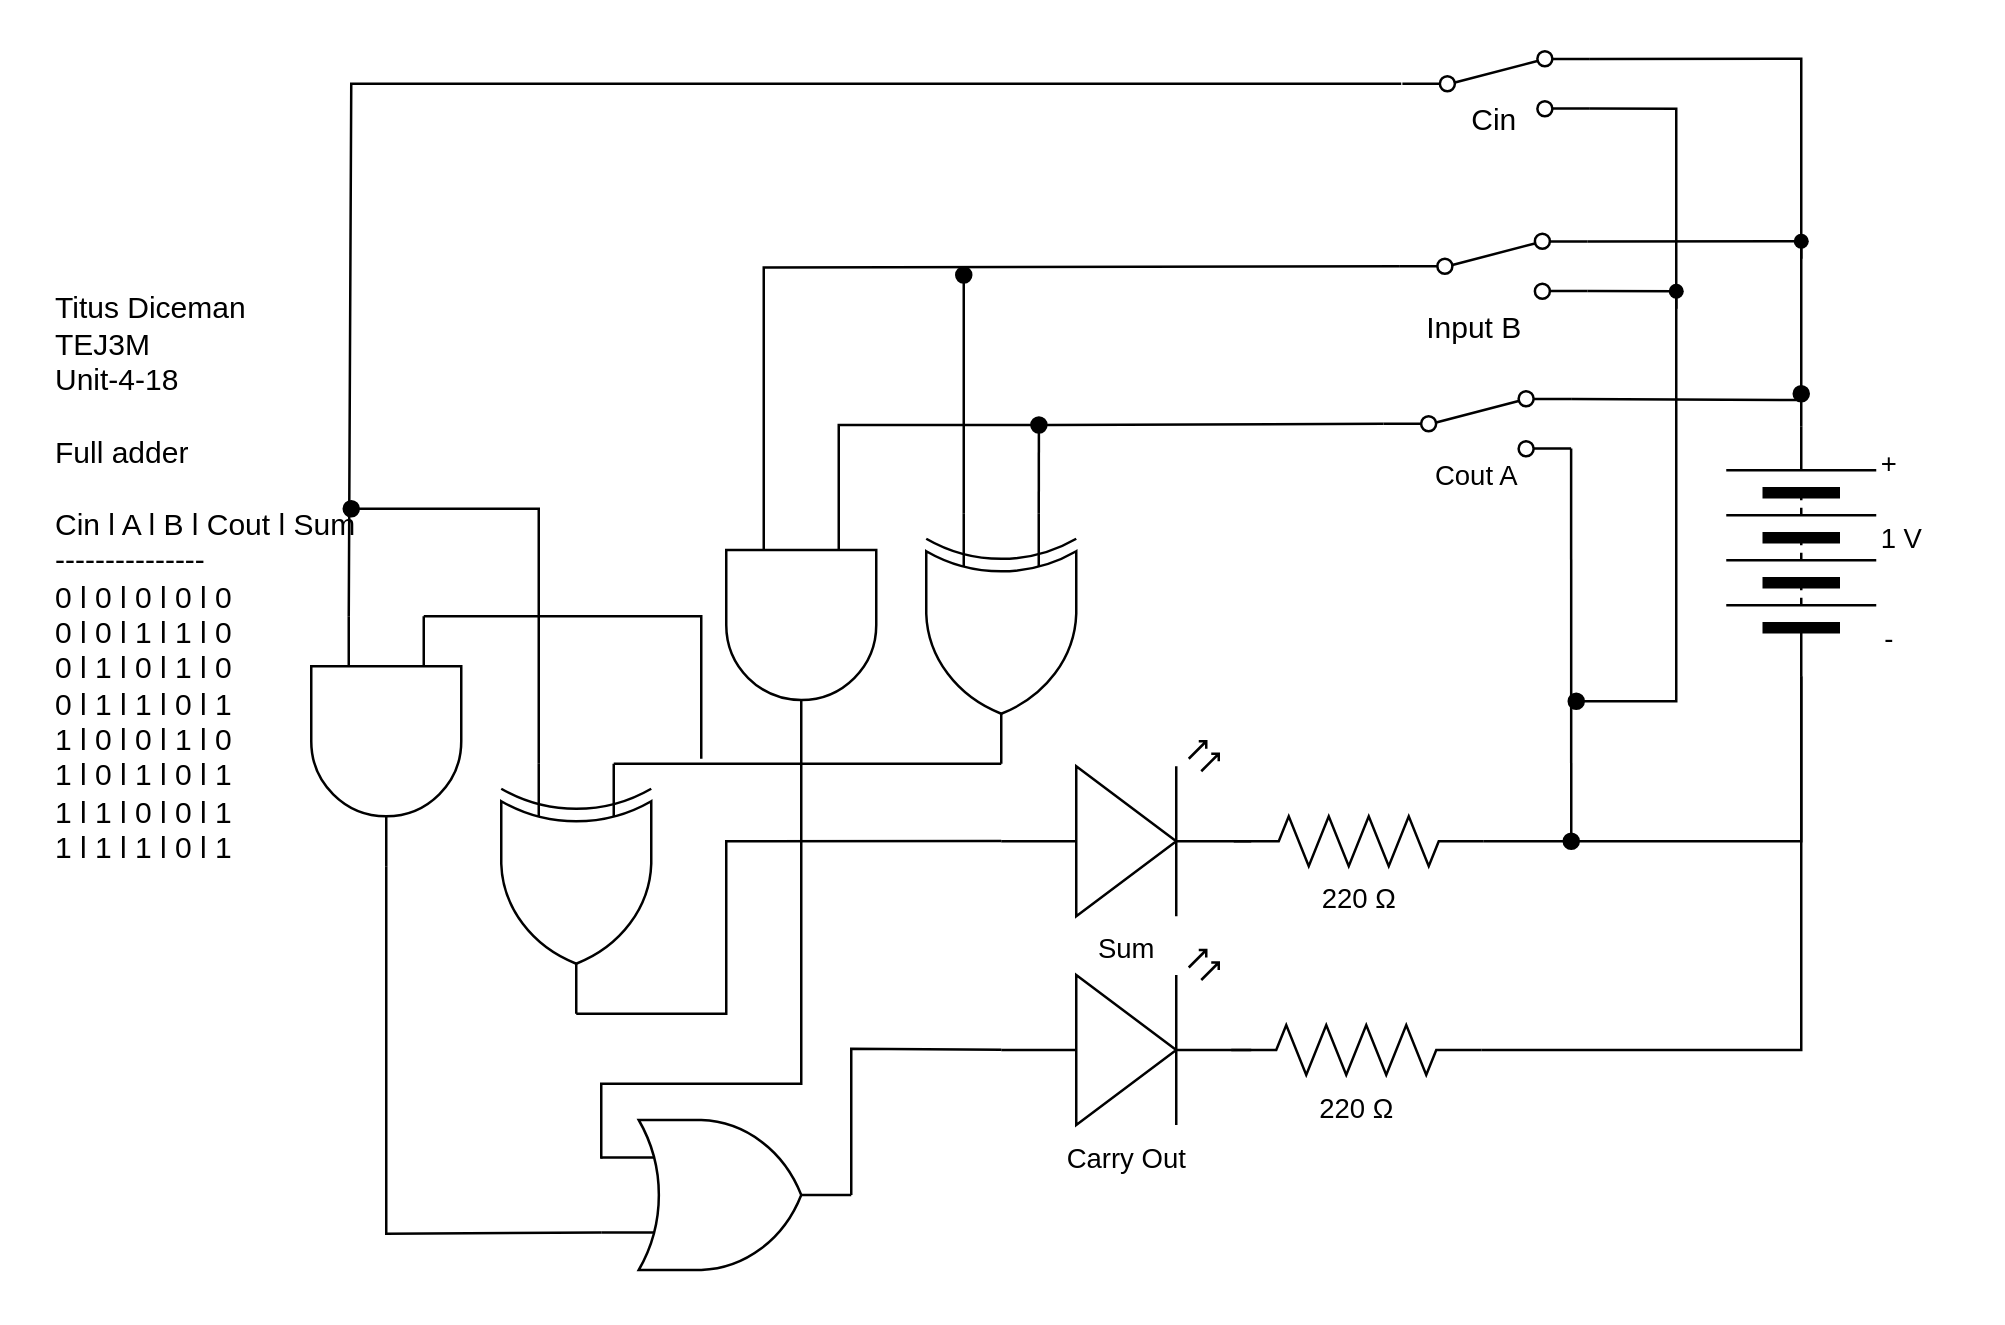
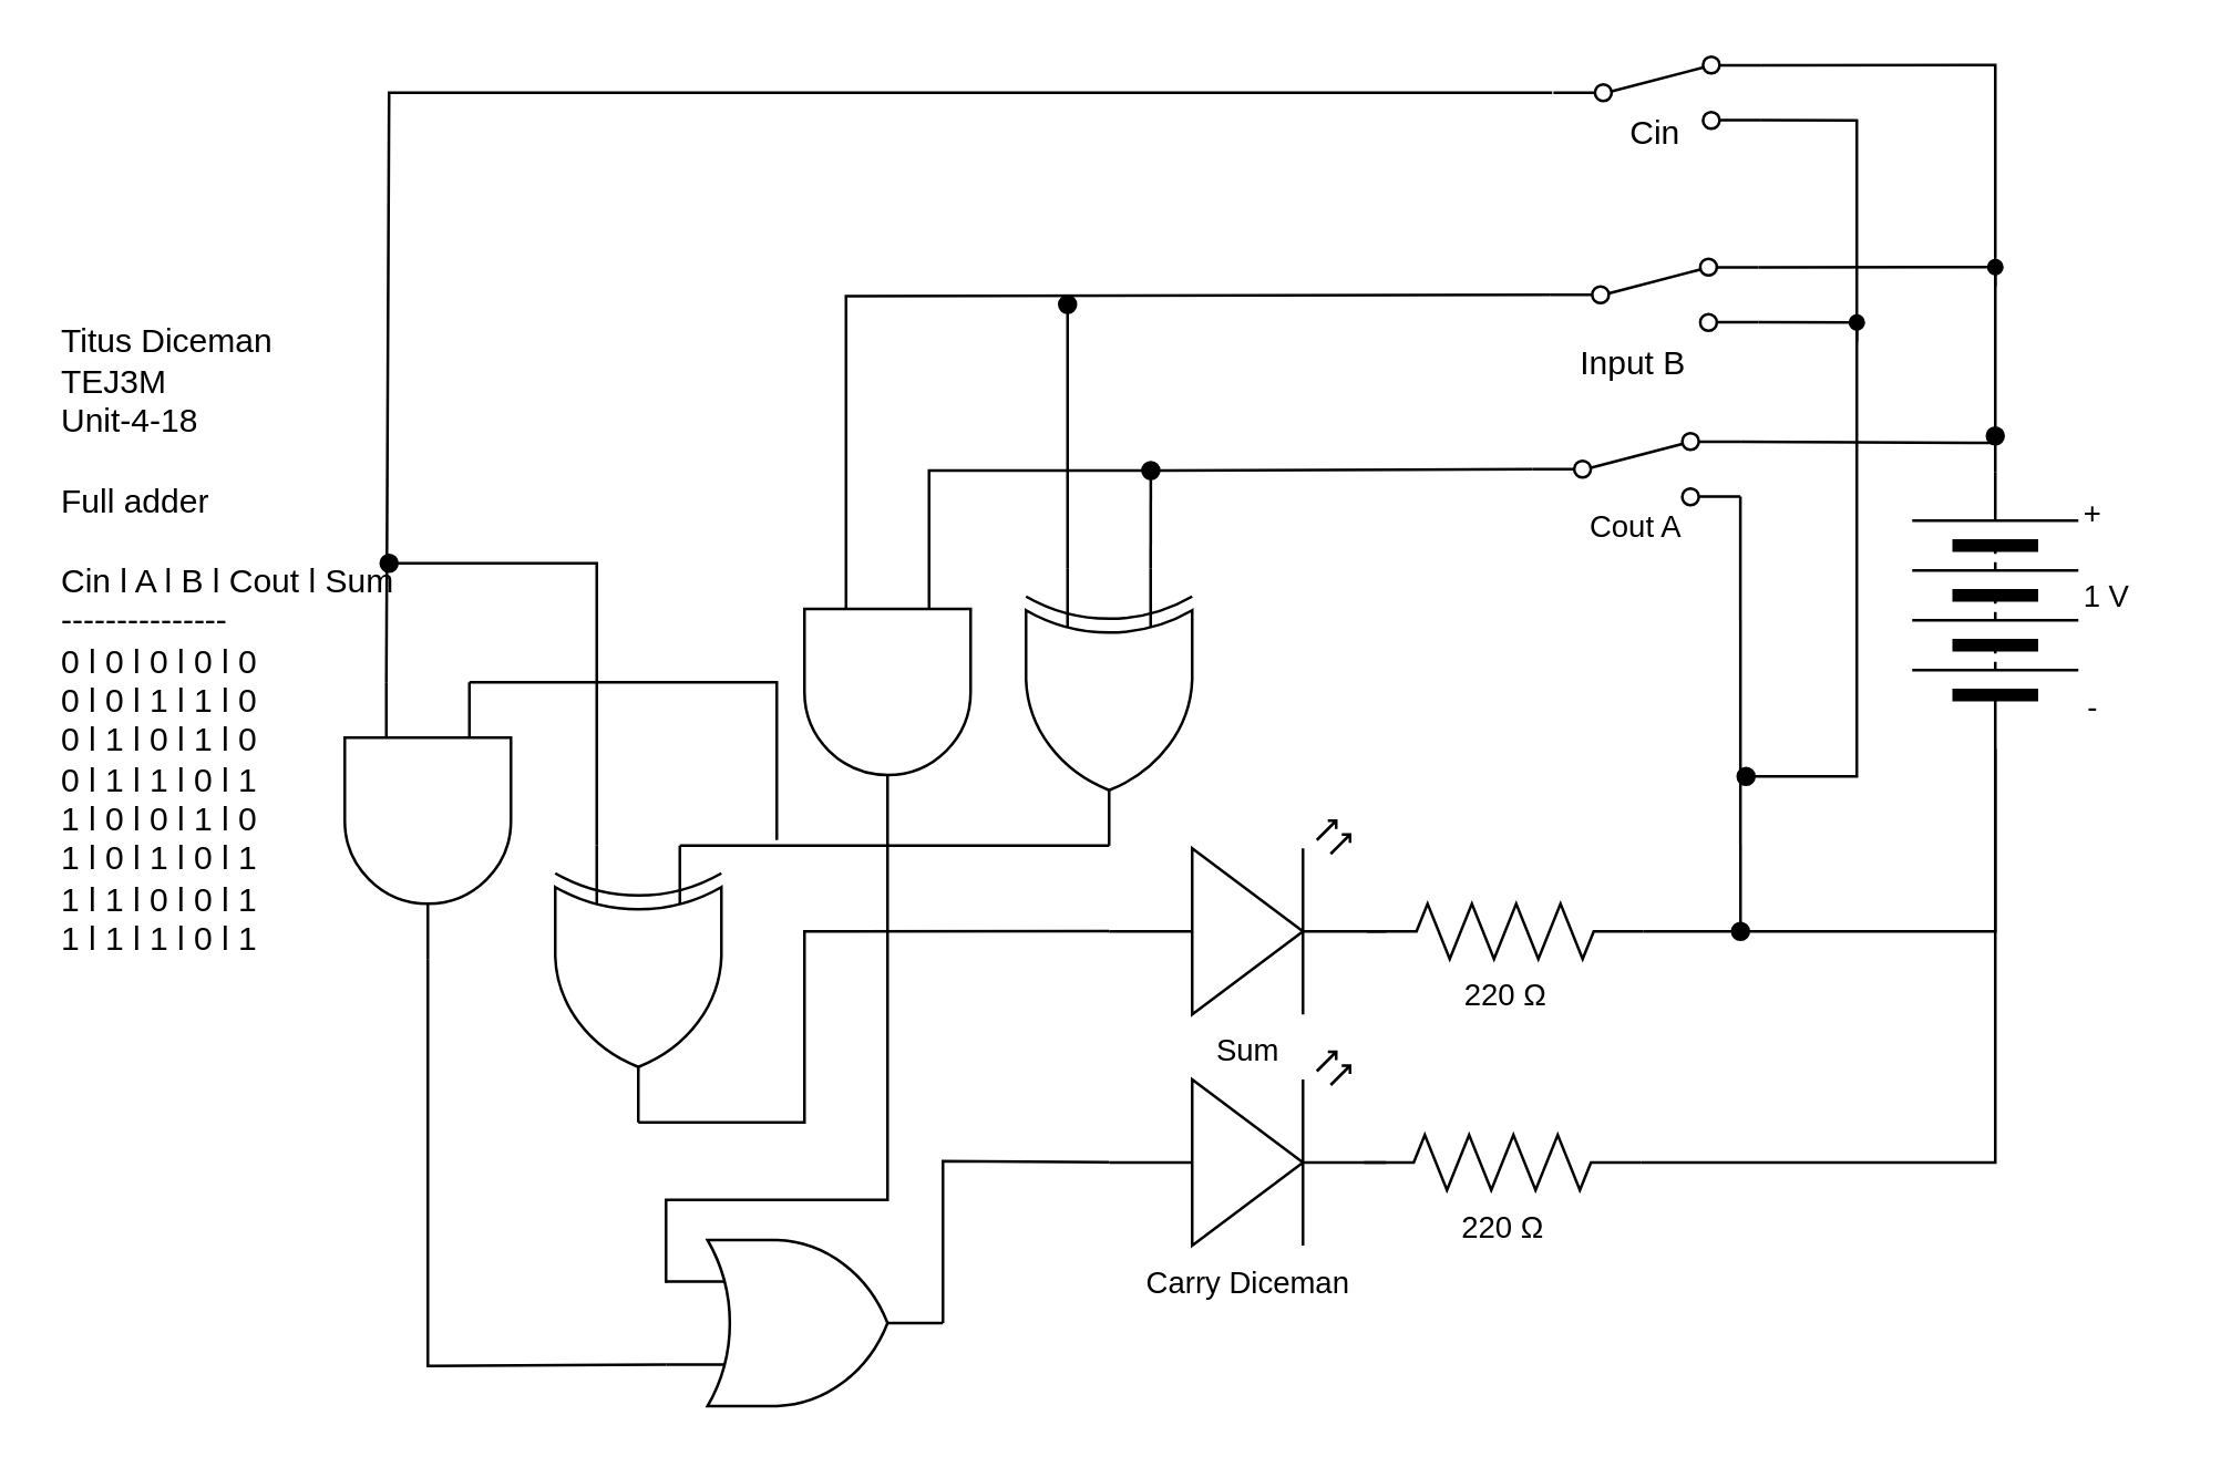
  <mxCell id="0" />
  <mxCell id="1" parent="0" />
  <mxCell id="2" value="Titus Diceman&amp;nbsp;&lt;br&gt;TEJ3M&lt;br&gt;Unit-4-18&lt;br&gt;&lt;br&gt;Full adder&lt;br&gt;&lt;br&gt;Cin l A l B l Cout l Sum&lt;br&gt;---------------&lt;br&gt;0 l 0 l 0 l 0 l 0&amp;nbsp;&lt;br&gt;0 l 0 l 1 l 1 l 0&lt;br&gt;0 l 1 l 0 l 1 l 0&lt;br&gt;0 l 1 l 1 l 0 l 1&lt;br&gt;1 l 0 l 0 l 1 l 0&lt;br&gt;1 l 0 l 1 l 0 l 1&amp;nbsp;&lt;br&gt;1 l 1 l 0 l 0 l 1&lt;br&gt;1 l 1 l 1 l 0 l 1" style="text;html=1;align=left;verticalAlign=middle;resizable=0;points=[];autosize=1;strokeColor=none;fillColor=none;" parent="1" vertex="1"><mxGeometry y="111" width="140" height="240" as="geometry" x="20" /></mxCell>
  <mxCell id="3" style="edgeStyle=none;shape=connector;rounded=0;html=1;exitX=1;exitY=0.12;exitDx=0;exitDy=0;labelBackgroundColor=default;strokeColor=default;fontFamily=Helvetica;fontSize=11;fontColor=default;endArrow=oval;endFill=1;" parent="1" source="5" edge="1"><mxGeometry relative="1" as="geometry"><mxPoint x="720" y="157" as="targetPoint" /><Array as="points"><mxPoint x="720" y="159.5" /></Array></mxGeometry></mxCell>
  <mxCell id="4" style="edgeStyle=none;shape=connector;rounded=0;html=1;exitX=1;exitY=0.88;exitDx=0;exitDy=0;labelBackgroundColor=default;strokeColor=default;fontFamily=Helvetica;fontSize=11;fontColor=default;endArrow=oval;endFill=1;" parent="1" source="5" edge="1"><mxGeometry relative="1" as="geometry"><mxPoint x="628" y="336" as="targetPoint" /></mxGeometry></mxCell>
  <mxCell id="5" value="" style="shape=mxgraph.electrical.electro-mechanical.twoWaySwitch;aspect=fixed;elSwitchState=2;fontFamily=Helvetica;fontSize=11;fontColor=default;" parent="1" vertex="1"><mxGeometry x="552.95" y="156" width="75" height="26" as="geometry" /></mxCell>
  <mxCell id="6" value="Sum" style="verticalLabelPosition=bottom;shadow=0;dashed=0;align=center;html=1;verticalAlign=top;shape=mxgraph.electrical.opto_electronics.led_2;pointerEvents=1;fontFamily=Helvetica;fontSize=11;fontColor=default;" parent="1" vertex="1"><mxGeometry x="400" y="296" width="100" height="70" as="geometry" /></mxCell>
  <mxCell id="7" value="" style="pointerEvents=1;verticalLabelPosition=bottom;shadow=0;dashed=0;align=center;html=1;verticalAlign=top;shape=mxgraph.electrical.miscellaneous.batteryStack;fontFamily=Helvetica;fontSize=11;fontColor=default;direction=north;" parent="1" vertex="1"><mxGeometry x="690" y="170" width="60" height="100" as="geometry" /></mxCell>
  <mxCell id="8" style="edgeStyle=none;shape=connector;rounded=0;html=1;exitX=1;exitY=0.5;exitDx=0;exitDy=0;exitPerimeter=0;labelBackgroundColor=default;strokeColor=default;fontFamily=Helvetica;fontSize=11;fontColor=default;endArrow=none;endFill=0;entryX=0;entryY=0.5;entryDx=0;entryDy=0;" parent="1" source="9" target="7" edge="1"><mxGeometry relative="1" as="geometry"><mxPoint x="690" y="350.176" as="targetPoint" /><Array as="points"><mxPoint x="720" y="336" /></Array></mxGeometry></mxCell>
  <mxCell id="9" value="220&amp;nbsp;Ω" style="pointerEvents=1;verticalLabelPosition=bottom;shadow=0;dashed=0;align=center;html=1;verticalAlign=top;shape=mxgraph.electrical.resistors.resistor_2;fontFamily=Helvetica;fontSize=11;fontColor=default;" parent="1" vertex="1"><mxGeometry x="493" y="326" width="100" height="20" as="geometry" /></mxCell>
  <mxCell id="10" value="-" style="text;html=1;align=center;verticalAlign=middle;resizable=0;points=[];autosize=1;strokeColor=none;fillColor=none;fontSize=11;fontFamily=Helvetica;fontColor=default;" parent="1" vertex="1"><mxGeometry x="740" y="240" width="30" height="30" as="geometry" /></mxCell>
  <mxCell id="11" value="+" style="text;html=1;align=center;verticalAlign=middle;resizable=0;points=[];autosize=1;strokeColor=none;fillColor=none;fontSize=11;fontFamily=Helvetica;fontColor=default;" parent="1" vertex="1"><mxGeometry x="740" y="170" width="30" height="30" as="geometry" /></mxCell>
  <mxCell id="12" value="1 V" style="text;html=1;align=center;verticalAlign=middle;resizable=0;points=[];autosize=1;strokeColor=none;fillColor=none;fontSize=11;fontFamily=Helvetica;fontColor=default;" parent="1" vertex="1"><mxGeometry x="740" y="200" width="40" height="30" as="geometry" /></mxCell>
  <mxCell id="13" value="Cout A" style="text;html=1;align=center;verticalAlign=middle;resizable=0;points=[];autosize=1;strokeColor=none;fillColor=none;fontSize=11;fontFamily=Helvetica;fontColor=default;" parent="1" vertex="1"><mxGeometry x="560.45" y="175" width="60" height="30" as="geometry" /></mxCell>
  <mxCell id="14" style="edgeStyle=none;rounded=0;html=1;exitX=1;exitY=0.12;exitDx=0;exitDy=0;entryX=1;entryY=0.5;entryDx=0;entryDy=0;endArrow=none;endFill=0;" parent="1" source="16" target="7" edge="1"><mxGeometry relative="1" as="geometry"><mxPoint x="730" y="93" as="targetPoint" /><Array as="points"><mxPoint x="720" y="96" /></Array></mxGeometry></mxCell>
  <mxCell id="15" style="edgeStyle=none;rounded=0;html=1;exitDx=0;exitDy=0;endArrow=oval;endFill=1;startArrow=none;" parent="1" source="43" edge="1"><mxGeometry relative="1" as="geometry"><mxPoint x="630" y="280" as="targetPoint" /><Array as="points"><mxPoint x="670" y="116" /><mxPoint x="670" y="280" /><mxPoint x="630" y="280" /></Array></mxGeometry></mxCell>
  <mxCell id="16" value="" style="shape=mxgraph.electrical.electro-mechanical.twoWaySwitch;aspect=fixed;elSwitchState=2;fontFamily=Helvetica;fontSize=11;fontColor=default;" parent="1" vertex="1"><mxGeometry x="559.45" y="93" width="75" height="26" as="geometry" /></mxCell>
  <mxCell id="17" value="Input B" style="text;html=1;align=center;verticalAlign=middle;resizable=0;points=[];autosize=1;strokeColor=none;fillColor=none;" parent="1" vertex="1"><mxGeometry x="559.45" y="116" width="60" height="30" as="geometry" /></mxCell>
  <mxCell id="18" style="edgeStyle=none;rounded=0;html=1;exitX=0;exitY=0.25;exitDx=0;exitDy=0;exitPerimeter=0;endArrow=oval;endFill=1;" parent="1" source="21" edge="1"><mxGeometry relative="1" as="geometry"><mxPoint x="415.056" y="169.5" as="targetPoint" /></mxGeometry></mxCell>
  <mxCell id="19" style="edgeStyle=none;rounded=0;html=1;exitX=0;exitY=0.75;exitDx=0;exitDy=0;exitPerimeter=0;endArrow=oval;endFill=1;" parent="1" source="21" edge="1"><mxGeometry relative="1" as="geometry"><mxPoint x="385" y="109.5" as="targetPoint" /></mxGeometry></mxCell>
  <mxCell id="20" style="edgeStyle=none;html=1;exitX=1;exitY=0.5;exitDx=0;exitDy=0;exitPerimeter=0;endArrow=none;endFill=0;rounded=0;entryX=0;entryY=0.25;entryDx=0;entryDy=0;entryPerimeter=0;" edge="1" parent="1" source="21" target="34"><mxGeometry relative="1" as="geometry"><mxPoint x="240" y="304.923" as="targetPoint" /></mxGeometry></mxCell>
  <mxCell id="21" value="" style="verticalLabelPosition=bottom;shadow=0;dashed=0;align=center;html=1;verticalAlign=top;shape=mxgraph.electrical.logic_gates.logic_gate;operation=xor;direction=south;" parent="1" vertex="1"><mxGeometry x="370" y="205" width="60" height="100" as="geometry" /></mxCell>
- <mxCell id="22" value="Carry Out" style="verticalLabelPosition=bottom;shadow=0;dashed=0;align=center;html=1;verticalAlign=top;shape=mxgraph.electrical.opto_electronics.led_2;pointerEvents=1;fontFamily=Helvetica;fontSize=11;fontColor=default;" parent="1" vertex="1"><mxGeometry x="400" y="379.5" width="100" height="70" as="geometry" /></mxCell>
+ <mxCell id="22" value="Carry Diceman" style="verticalLabelPosition=bottom;shadow=0;dashed=0;align=center;html=1;verticalAlign=top;shape=mxgraph.electrical.opto_electronics.led_2;pointerEvents=1;fontFamily=Helvetica;fontSize=11;fontColor=default;" parent="1" vertex="1"><mxGeometry x="400" y="379.5" width="100" height="70" as="geometry" /></mxCell>
  <mxCell id="23" style="edgeStyle=none;html=1;exitX=1;exitY=0.5;exitDx=0;exitDy=0;exitPerimeter=0;rounded=0;endArrow=none;endFill=0;entryX=0;entryY=0.5;entryDx=0;entryDy=0;" parent="1" source="24" target="7" edge="1"><mxGeometry relative="1" as="geometry"><mxPoint x="720" y="339.5" as="targetPoint" /><Array as="points"><mxPoint x="720" y="419.5" /></Array></mxGeometry></mxCell>
  <mxCell id="24" value="220&amp;nbsp;Ω" style="pointerEvents=1;verticalLabelPosition=bottom;shadow=0;dashed=0;align=center;html=1;verticalAlign=top;shape=mxgraph.electrical.resistors.resistor_2;fontFamily=Helvetica;fontSize=11;fontColor=default;" parent="1" vertex="1"><mxGeometry x="492" y="409.5" width="100" height="20" as="geometry" /></mxCell>
  <mxCell id="25" style="edgeStyle=none;rounded=0;html=1;exitX=0;exitY=0.25;exitDx=0;exitDy=0;exitPerimeter=0;endArrow=none;endFill=0;entryX=0;entryY=0.5;entryDx=0;entryDy=0;" parent="1" source="28" target="5" edge="1"><mxGeometry relative="1" as="geometry"><mxPoint x="335" y="159.5" as="targetPoint" /><Array as="points"><mxPoint x="335" y="169.5" /><mxPoint x="420" y="169.5" /></Array></mxGeometry></mxCell>
  <mxCell id="26" style="edgeStyle=none;rounded=0;html=1;exitX=0;exitY=0.75;exitDx=0;exitDy=0;exitPerimeter=0;entryX=0;entryY=0.5;entryDx=0;entryDy=0;endArrow=none;endFill=0;" parent="1" source="28" target="16" edge="1"><mxGeometry relative="1" as="geometry"><Array as="points"><mxPoint x="305" y="106.5" /></Array></mxGeometry></mxCell>
  <mxCell id="27" style="edgeStyle=none;rounded=0;html=1;exitX=1;exitY=0.5;exitDx=0;exitDy=0;exitPerimeter=0;endArrow=none;endFill=0;" edge="1" parent="1" source="28"><mxGeometry relative="1" as="geometry"><mxPoint x="240" y="463" as="targetPoint" /><Array as="points"><mxPoint x="320" y="433" /><mxPoint x="240" y="433" /></Array></mxGeometry></mxCell>
  <mxCell id="28" value="" style="verticalLabelPosition=bottom;shadow=0;dashed=0;align=center;html=1;verticalAlign=top;shape=mxgraph.electrical.logic_gates.logic_gate;operation=and;direction=south;" parent="1" vertex="1"><mxGeometry x="290" y="199.5" width="60" height="100" as="geometry" /></mxCell>
  <mxCell id="29" style="edgeStyle=none;rounded=0;html=1;exitX=1;exitY=0.12;exitDx=0;exitDy=0;endArrow=none;endFill=0;" edge="1" parent="1" source="31"><mxGeometry relative="1" as="geometry"><mxPoint x="720" y="103" as="targetPoint" /><Array as="points"><mxPoint x="720" y="23" /></Array></mxGeometry></mxCell>
  <mxCell id="30" style="edgeStyle=none;rounded=0;html=1;exitX=1;exitY=0.88;exitDx=0;exitDy=0;endArrow=none;endFill=0;" edge="1" parent="1" source="31"><mxGeometry relative="1" as="geometry"><mxPoint x="670" y="123" as="targetPoint" /><Array as="points"><mxPoint x="670" y="43" /></Array></mxGeometry></mxCell>
  <mxCell id="31" value="" style="shape=mxgraph.electrical.electro-mechanical.twoWaySwitch;aspect=fixed;elSwitchState=2;fontFamily=Helvetica;fontSize=11;fontColor=default;" vertex="1" parent="1"><mxGeometry x="560.45" y="20" width="75" height="26" as="geometry" /></mxCell>
  <mxCell id="32" style="edgeStyle=none;rounded=0;html=1;exitX=0;exitY=0.75;exitDx=0;exitDy=0;exitPerimeter=0;endArrow=oval;endFill=1;" edge="1" parent="1" source="34"><mxGeometry relative="1" as="geometry"><mxPoint x="140" y="203" as="targetPoint" /><Array as="points"><mxPoint x="215" y="203" /><mxPoint x="140" y="203" /></Array></mxGeometry></mxCell>
  <mxCell id="33" style="edgeStyle=none;rounded=0;html=1;exitX=1;exitY=0.5;exitDx=0;exitDy=0;exitPerimeter=0;entryX=0;entryY=0.57;entryDx=0;entryDy=0;entryPerimeter=0;endArrow=none;endFill=0;" edge="1" parent="1" source="34" target="6"><mxGeometry relative="1" as="geometry"><Array as="points"><mxPoint x="290" y="405" /><mxPoint x="290" y="336" /></Array></mxGeometry></mxCell>
  <mxCell id="34" value="" style="verticalLabelPosition=bottom;shadow=0;dashed=0;align=center;html=1;verticalAlign=top;shape=mxgraph.electrical.logic_gates.logic_gate;operation=xor;direction=south;" vertex="1" parent="1"><mxGeometry x="200" y="305" width="60" height="100" as="geometry" /></mxCell>
  <mxCell id="35" style="edgeStyle=none;rounded=0;html=1;exitX=0;exitY=0.25;exitDx=0;exitDy=0;exitPerimeter=0;endArrow=none;endFill=0;" edge="1" parent="1" source="37"><mxGeometry relative="1" as="geometry"><mxPoint x="280" y="303" as="targetPoint" /><Array as="points"><mxPoint x="280" y="246" /></Array></mxGeometry></mxCell>
  <mxCell id="36" style="edgeStyle=none;rounded=0;html=1;exitX=0;exitY=0.75;exitDx=0;exitDy=0;exitPerimeter=0;endArrow=none;endFill=0;" edge="1" parent="1" source="37"><mxGeometry relative="1" as="geometry"><mxPoint x="560" y="33" as="targetPoint" /><Array as="points"><mxPoint x="140" y="33" /></Array></mxGeometry></mxCell>
  <mxCell id="37" value="" style="verticalLabelPosition=bottom;shadow=0;dashed=0;align=center;html=1;verticalAlign=top;shape=mxgraph.electrical.logic_gates.logic_gate;operation=and;direction=south;" vertex="1" parent="1"><mxGeometry x="124" y="246" width="60" height="100" as="geometry" /></mxCell>
  <mxCell id="38" style="edgeStyle=none;rounded=0;html=1;exitX=1;exitY=0.5;exitDx=0;exitDy=0;exitPerimeter=0;entryX=0;entryY=0.57;entryDx=0;entryDy=0;entryPerimeter=0;endArrow=none;endFill=0;" edge="1" parent="1" source="40" target="22"><mxGeometry relative="1" as="geometry"><Array as="points"><mxPoint x="340" y="419" /></Array></mxGeometry></mxCell>
  <mxCell id="39" style="edgeStyle=none;rounded=0;html=1;exitX=0;exitY=0.75;exitDx=0;exitDy=0;exitPerimeter=0;entryX=1;entryY=0.5;entryDx=0;entryDy=0;entryPerimeter=0;endArrow=none;endFill=0;" edge="1" parent="1" source="40" target="37"><mxGeometry relative="1" as="geometry"><Array as="points"><mxPoint x="154" y="493" /></Array></mxGeometry></mxCell>
  <mxCell id="40" value="" style="verticalLabelPosition=bottom;shadow=0;dashed=0;align=center;html=1;verticalAlign=top;shape=mxgraph.electrical.logic_gates.logic_gate;operation=or;" vertex="1" parent="1"><mxGeometry x="240" y="447.5" width="100" height="60" as="geometry" /></mxCell>
  <mxCell id="41" value="" style="shape=waypoint;sketch=0;size=6;pointerEvents=1;points=[];fillColor=none;resizable=0;rotatable=0;perimeter=centerPerimeter;snapToPoint=1;" vertex="1" parent="1"><mxGeometry x="710" y="86" width="20" height="20" as="geometry" /></mxCell>
  <mxCell id="42" value="" style="edgeStyle=none;rounded=0;html=1;exitX=1;exitY=0.88;exitDx=0;exitDy=0;endArrow=none;endFill=1;" edge="1" parent="1" source="16" target="43"><mxGeometry relative="1" as="geometry"><mxPoint x="630" y="280" as="targetPoint" /><Array as="points" /><mxPoint x="634.45" y="115.88" as="sourcePoint" /></mxGeometry></mxCell>
  <mxCell id="43" value="" style="shape=waypoint;sketch=0;size=6;pointerEvents=1;points=[];fillColor=none;resizable=0;rotatable=0;perimeter=centerPerimeter;snapToPoint=1;" vertex="1" parent="1"><mxGeometry x="660" y="106" width="20" height="20" as="geometry" /></mxCell>
  <mxCell id="44" value="Cin" style="text;html=1;align=center;verticalAlign=middle;resizable=0;points=[];autosize=1;strokeColor=none;fillColor=none;" vertex="1" parent="1"><mxGeometry x="576.95" y="33" width="40" height="30" as="geometry" /></mxCell>
